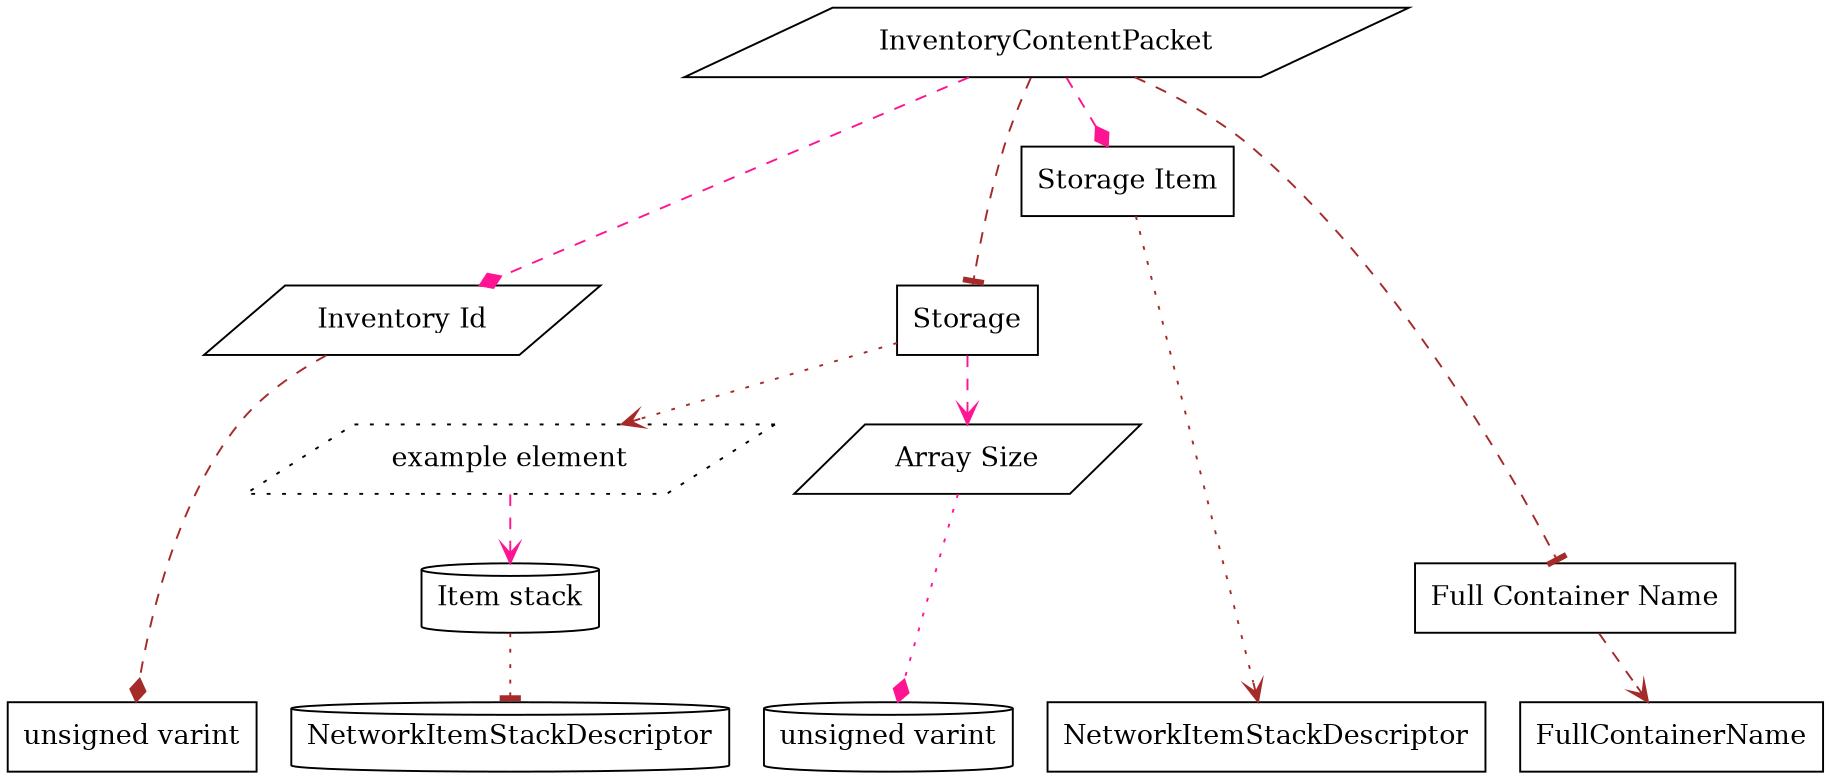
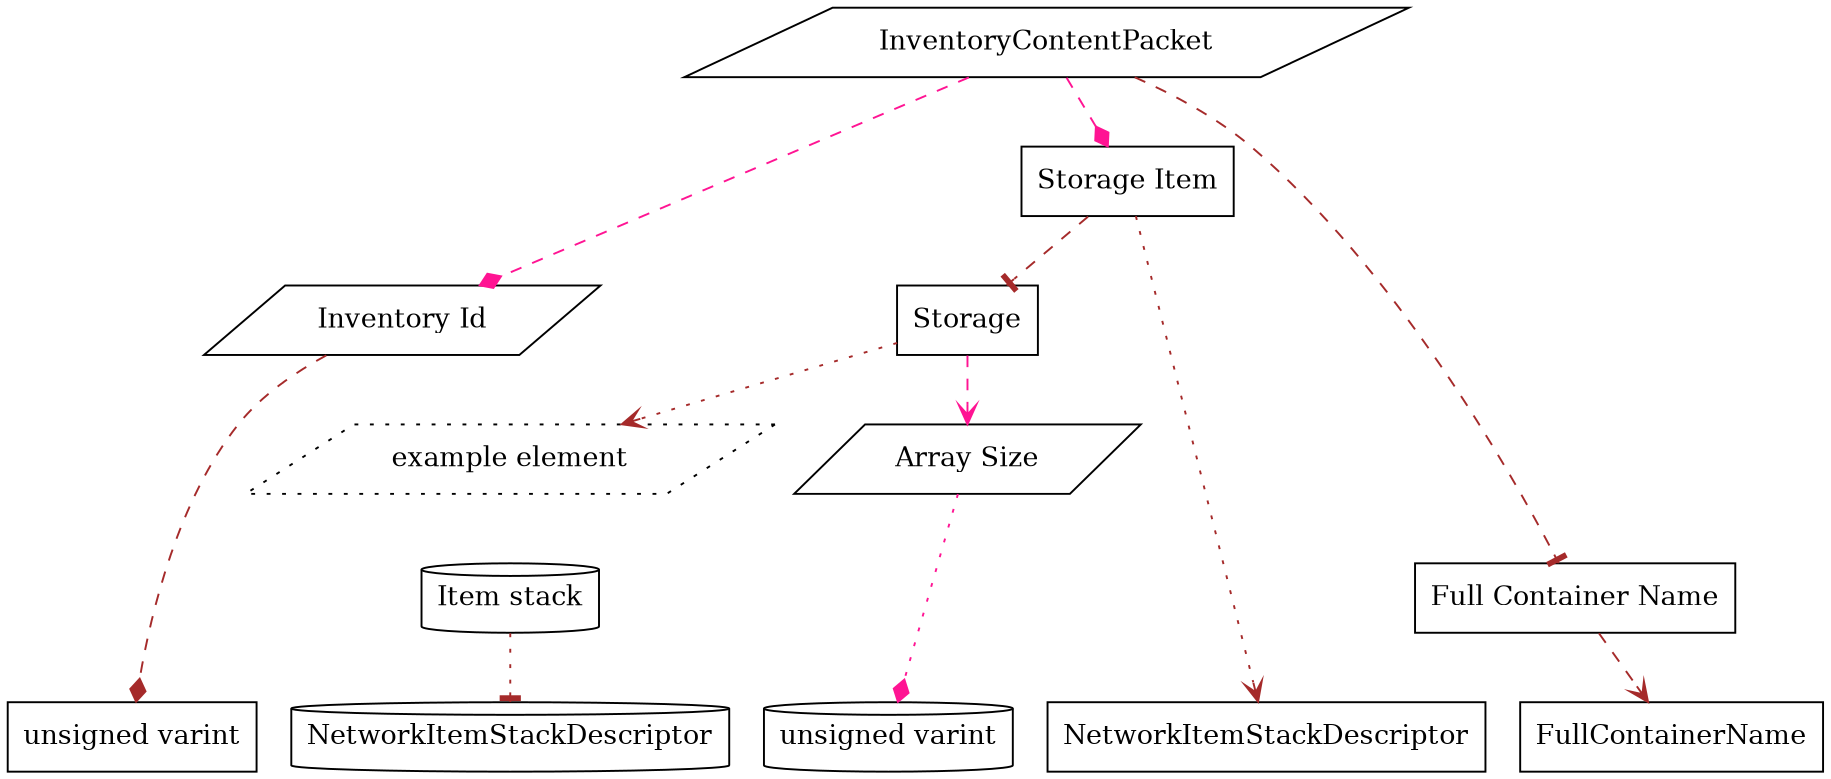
  digraph {
    rankdir=TB
    node [shape=box]
    edge [arrowhead=vee color=brown style=dashed]
    n1 [label="unsigned varint"]
    n2 [label="unsigned varint" shape=cylinder]
    n3 [label=NetworkItemStackDescriptor shape=cylinder]
    n4 [label=FullContainerName]
    n5 [label=NetworkItemStackDescriptor]
    n6 [label=InventoryContentPacket shape=parallelogram]
    n7 [label="Inventory Id" shape=parallelogram]
    n8 [label=Storage]
    n9 [label="Full Container Name"]
    n10 [label="Storage Item"]
    n11 [label="Array Size" shape=parallelogram]
    n12 [label="example element" shape=parallelogram style=dotted]
    n13 [label="Item stack" shape=cylinder]
    subgraph sub_1 {
      rank=max
      n1
      n2
      n3
      n4
      n5
    }
    n6 -> n7 [arrowhead=diamond color=deeppink]
-   n6 -> n8 [arrowhead=tee]
+   n10 -> n8 [arrowhead=tee]
    n6 -> n9 [arrowhead=tee]
    n6 -> n10 [arrowhead=diamond color=deeppink]
    n7 -> n1 [arrowhead=diamond]
    n8 -> n11 [color=deeppink]
    n8 -> n12 [style=dotted]
    n9 -> n4
    n10 -> n5 [style=dotted]
    n11 -> n2 [arrowhead=diamond color=deeppink style=dotted]
-   n12 -> n13 [color=deeppink]
    n13 -> n3 [arrowhead=tee style=dotted]
  }
